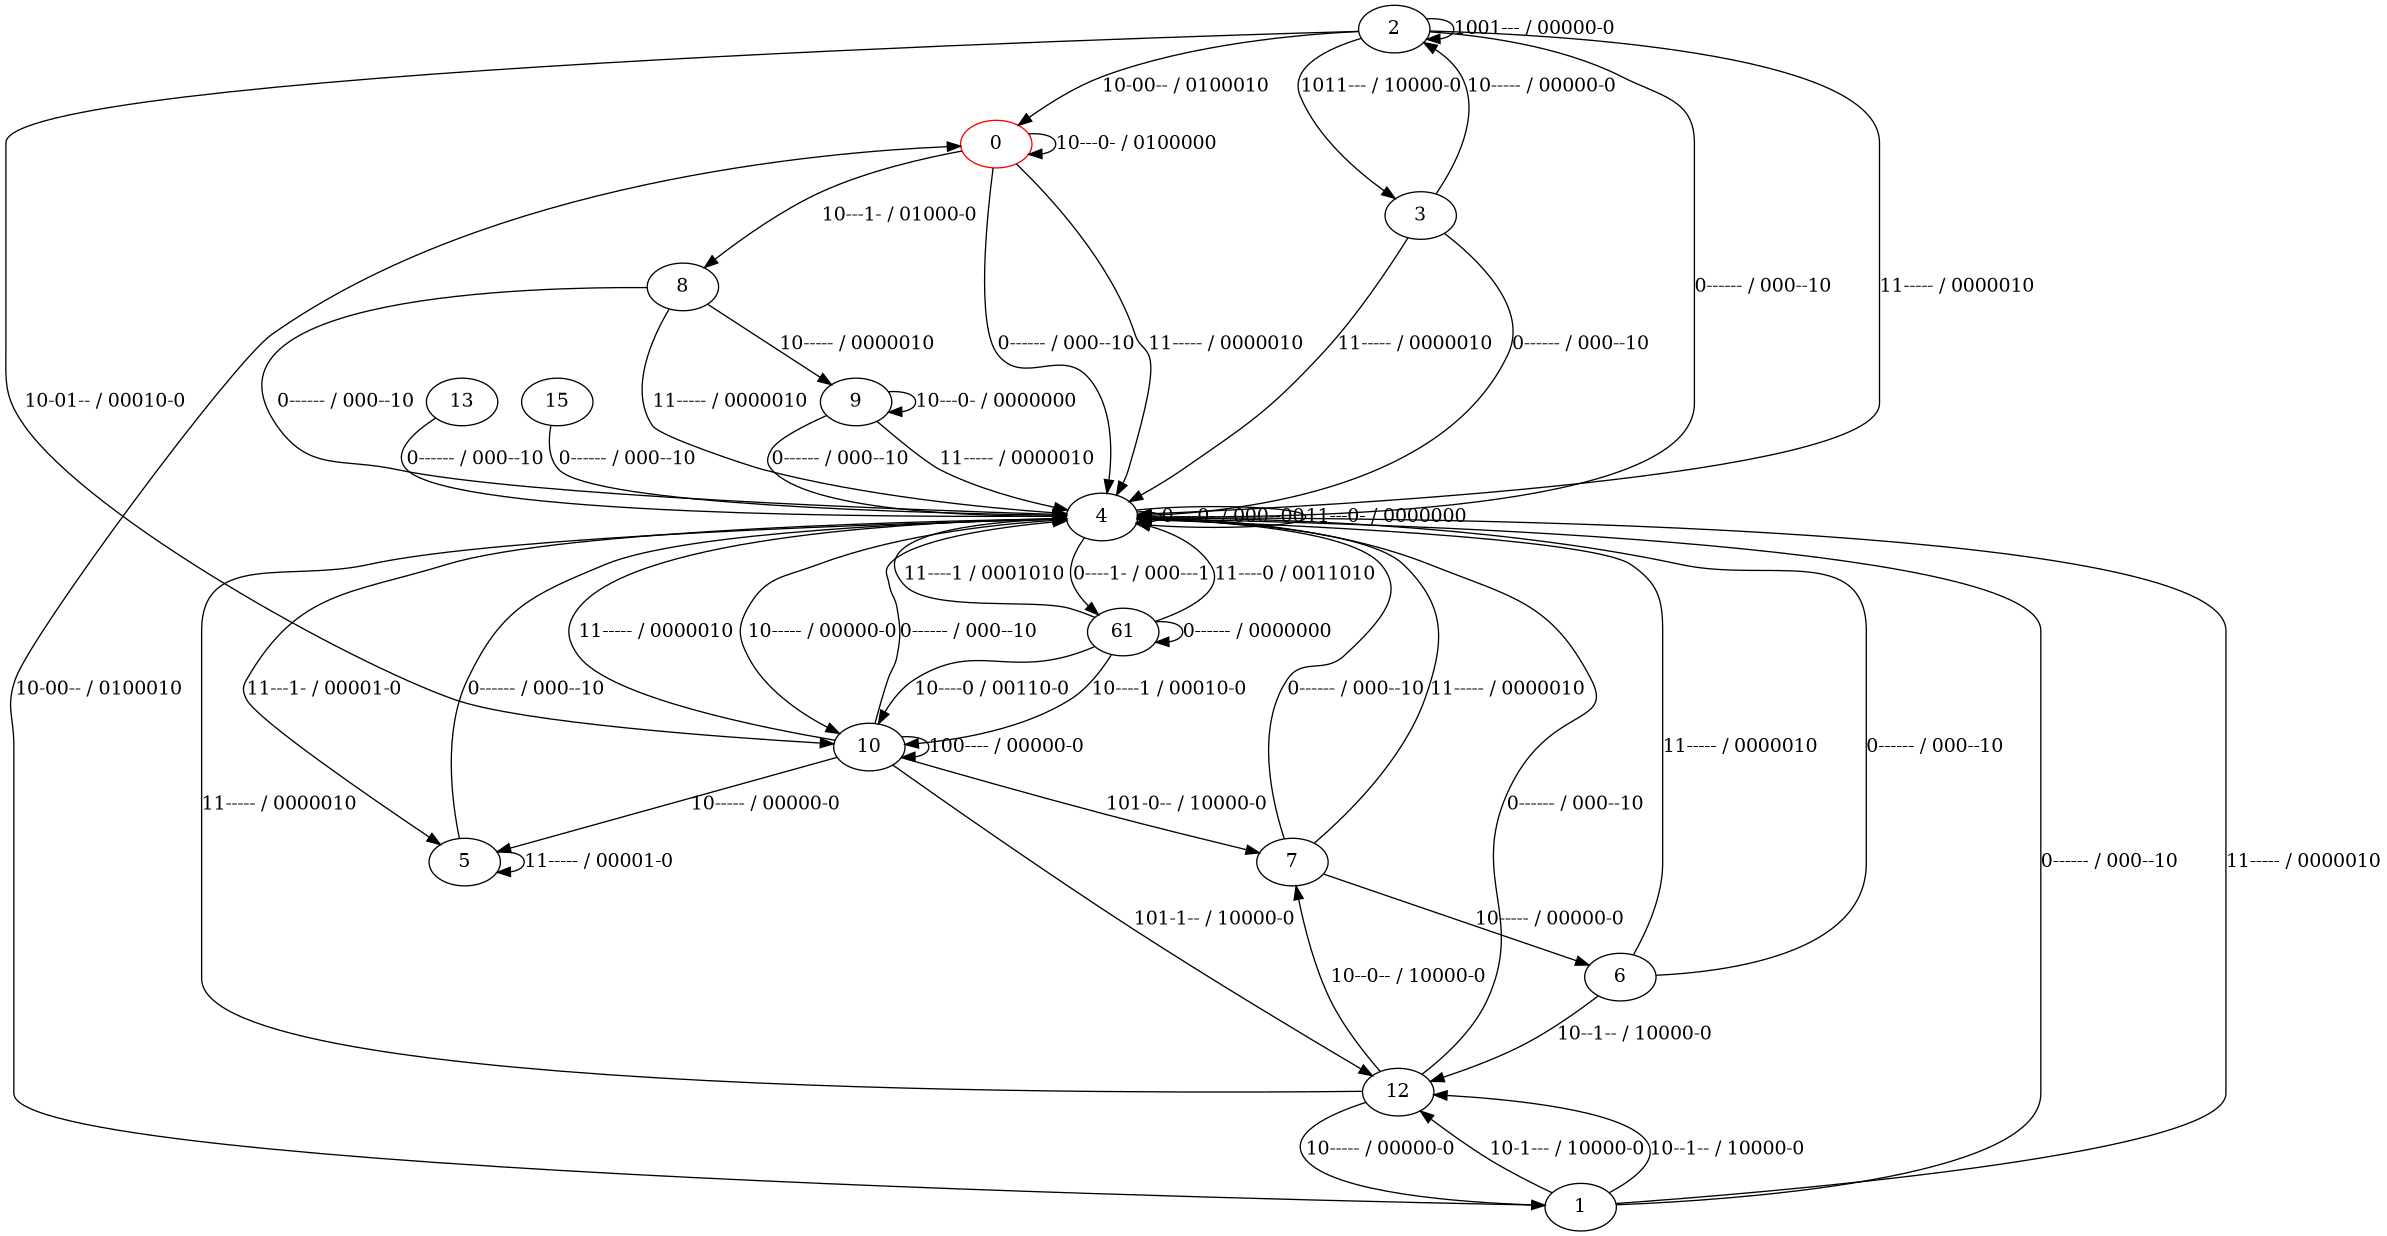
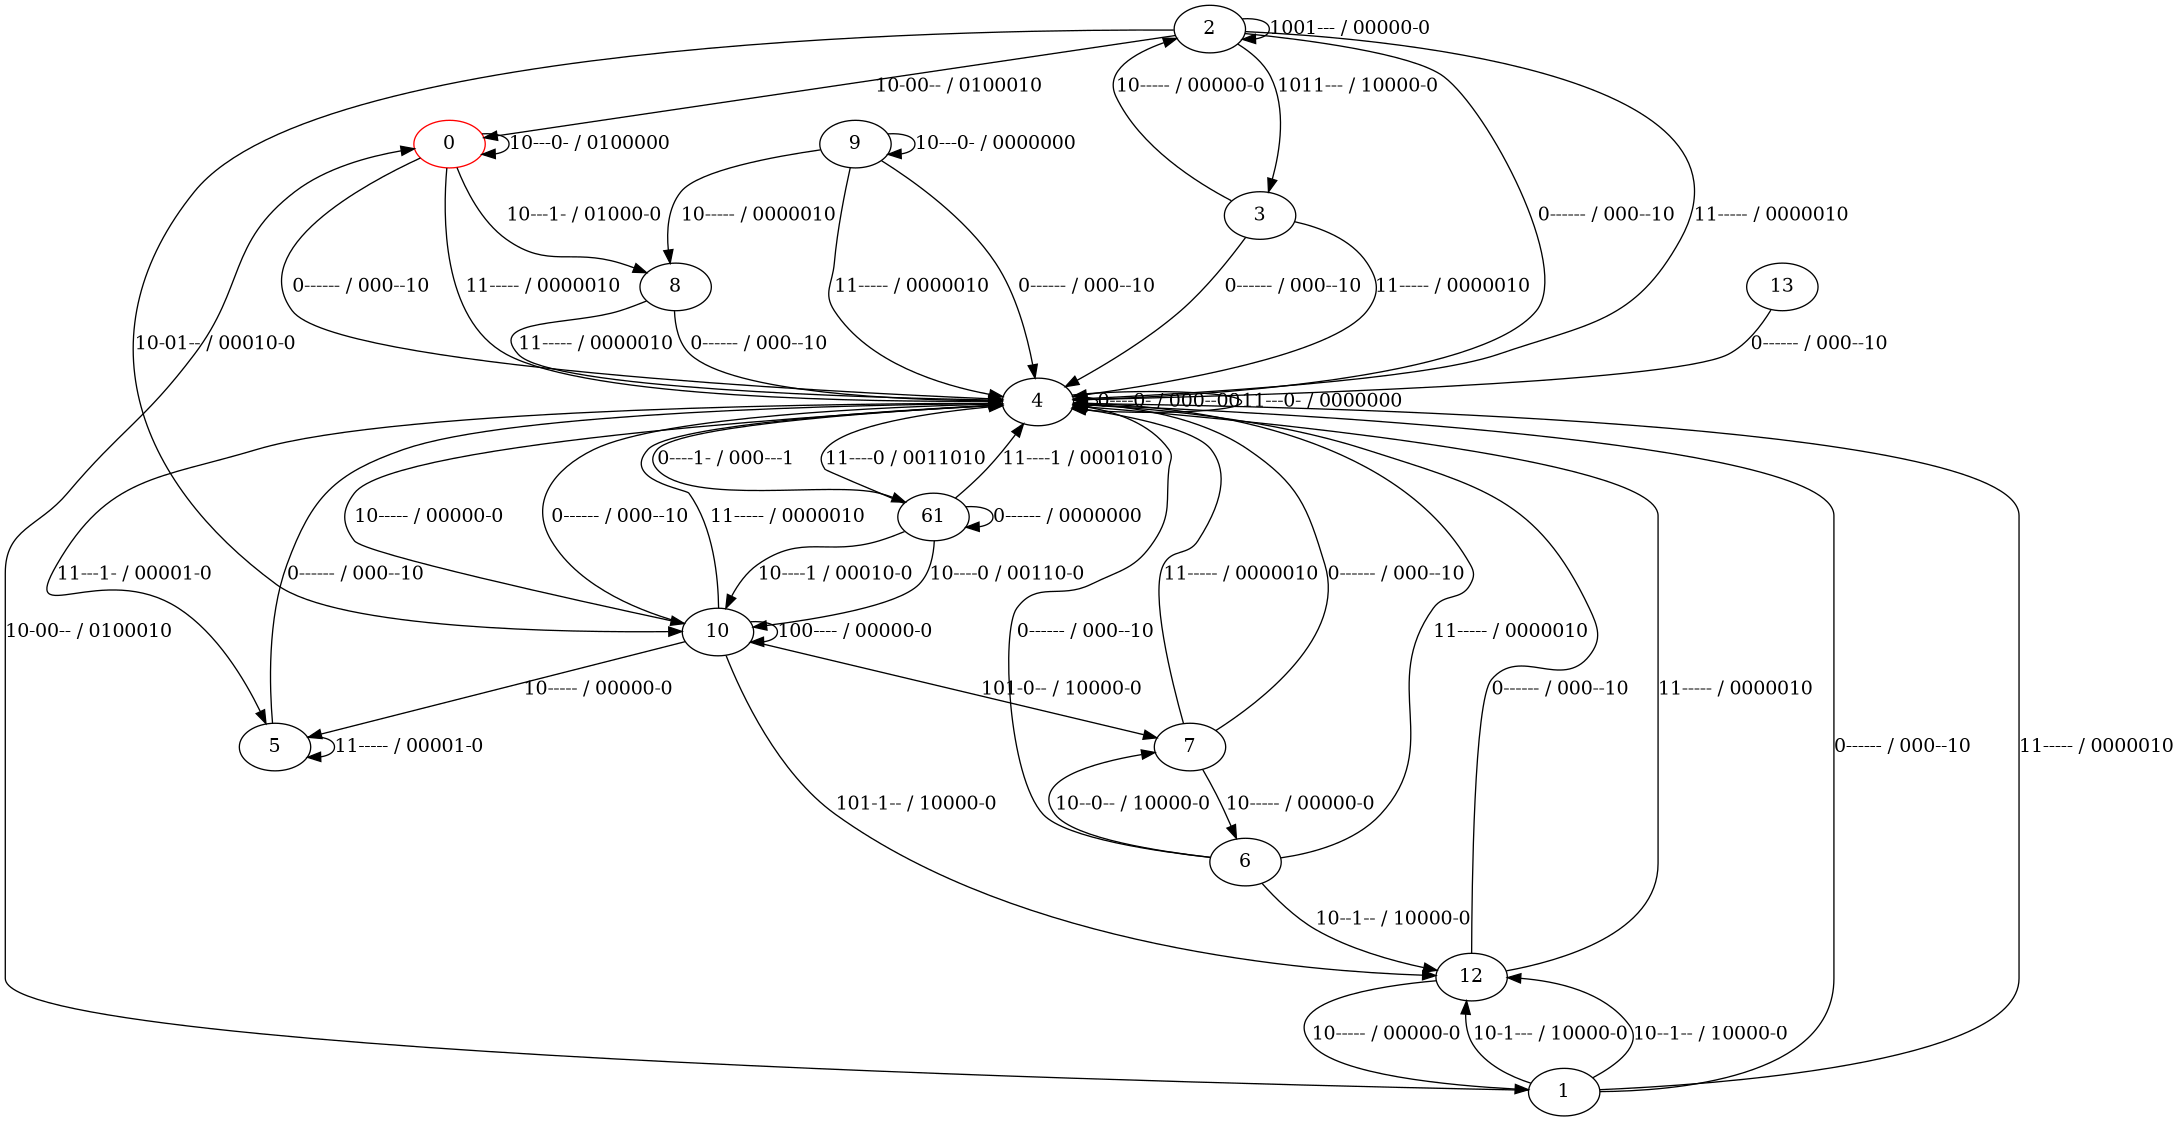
  digraph {
    0 [color=red]
    4
    8
    10
    5
    n6 [label=61]
    9
    1
    12
    2
    3
    7
    6
    13
-   15
    0 -> 0 [label="10---0- / 0100000"]
    0 -> 4 [label="0------ / 000--10"]
    0 -> 4 [label="11----- / 0000010"]
    0 -> 8 [label="10---1- / 01000-0"]
    4 -> 4 [label="0----0- / 000--00"]
    4 -> 4 [label="11---0- / 0000000"]
    4 -> 10 [label="10----- / 00000-0"]
    4 -> 5 [label="11---1- / 00001-0"]
    4 -> n6 [label="0----1- / 000---1"]
    8 -> 4 [label="0------ / 000--10"]
    8 -> 4 [label="11----- / 0000010"]
-   8 -> 9 [label="10----- / 0000010"]
+   9 -> 8 [label="10----- / 0000010"]
    10 -> 4 [label="0------ / 000--10"]
    10 -> 4 [label="11----- / 0000010"]
    10 -> 10 [label="100---- / 00000-0"]
    10 -> 5 [label="10----- / 00000-0"]
    10 -> 12 [label="101-1-- / 10000-0"]
    10 -> 7 [label="101-0-- / 10000-0"]
    5 -> 4 [label="0------ / 000--10"]
    5 -> 5 [label="11----- / 00001-0"]
    n6 -> 4 [label="11----0 / 0011010"]
    n6 -> 4 [label="11----1 / 0001010"]
    n6 -> 10 [label="10----0 / 00110-0"]
    n6 -> 10 [label="10----1 / 00010-0"]
    n6 -> n6 [label="0------ / 0000000"]
    9 -> 4 [label="0------ / 000--10"]
    9 -> 4 [label="11----- / 0000010"]
    9 -> 9 [label="10---0- / 0000000"]
    1 -> 0 [label="10-00-- / 0100010"]
    1 -> 4 [label="0------ / 000--10"]
    1 -> 4 [label="11----- / 0000010"]
    1 -> 12 [label="10-1--- / 10000-0"]
    1 -> 12 [label="10--1-- / 10000-0"]
    12 -> 4 [label="0------ / 000--10"]
    12 -> 4 [label="11----- / 0000010"]
    12 -> 1 [label="10----- / 00000-0"]
    2 -> 0 [label="10-00-- / 0100010"]
    2 -> 4 [label="0------ / 000--10"]
    2 -> 4 [label="11----- / 0000010"]
    2 -> 10 [label="10-01-- / 00010-0"]
    2 -> 2 [label="1001--- / 00000-0"]
    2 -> 3 [label="1011--- / 10000-0"]
    3 -> 4 [label="0------ / 000--10"]
    3 -> 4 [label="11----- / 0000010"]
    3 -> 2 [label="10----- / 00000-0"]
    7 -> 4 [label="0------ / 000--10"]
    7 -> 4 [label="11----- / 0000010"]
    7 -> 6 [label="10----- / 00000-0"]
    6 -> 4 [label="0------ / 000--10"]
    6 -> 4 [label="11----- / 0000010"]
    6 -> 12 [label="10--1-- / 10000-0"]
-   12 -> 7 [label="10--0-- / 10000-0"]
+   6 -> 7 [label="10--0-- / 10000-0"]
    13 -> 4 [label="0------ / 000--10"]
-   15 -> 4 [label="0------ / 000--10"]
  }
